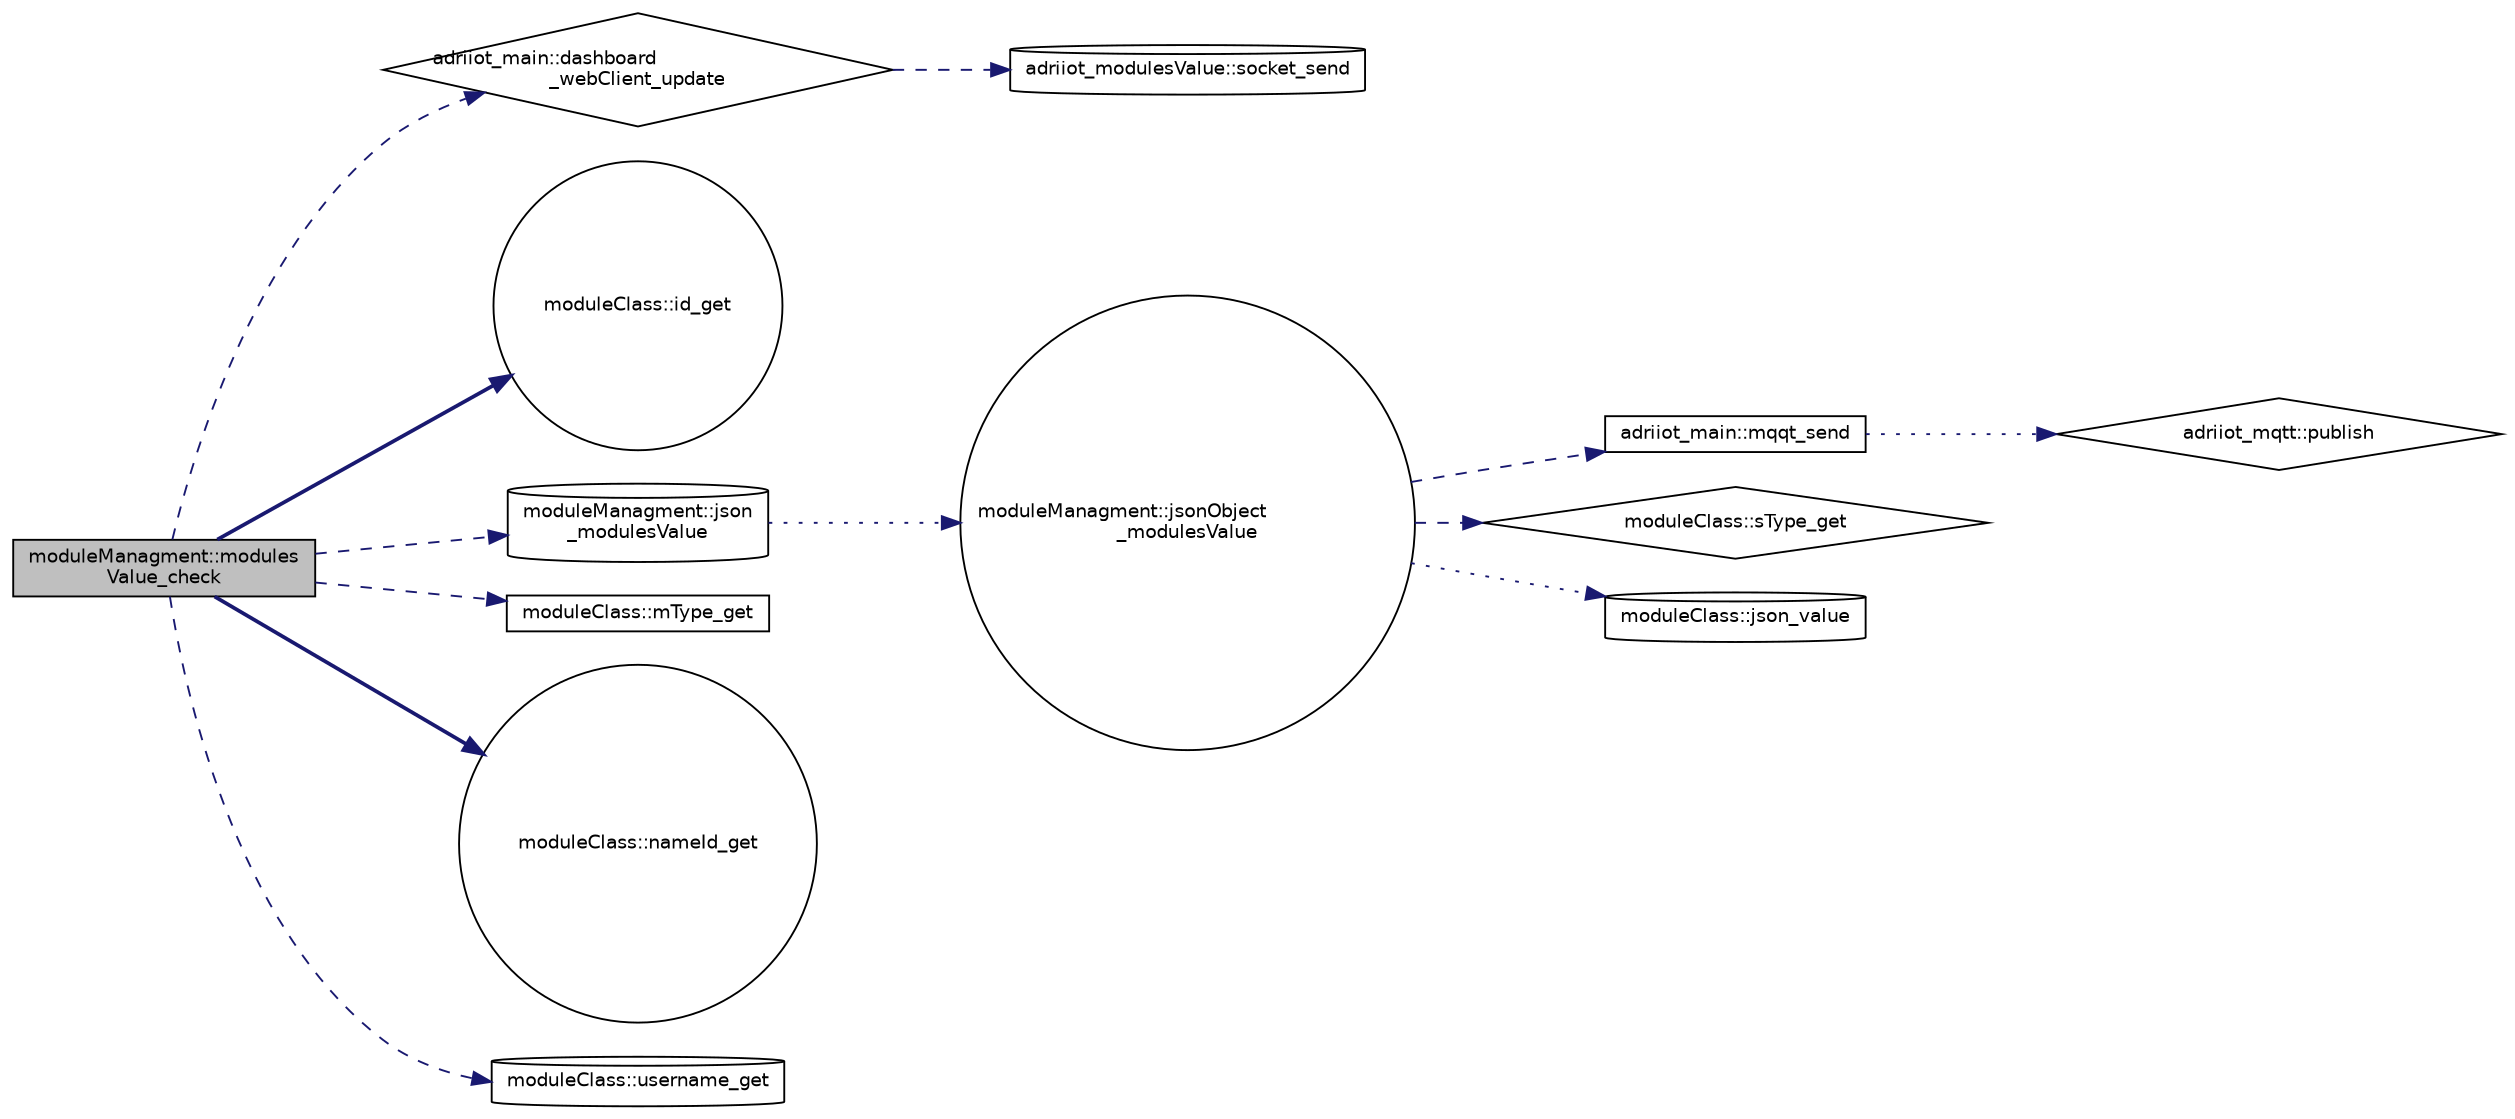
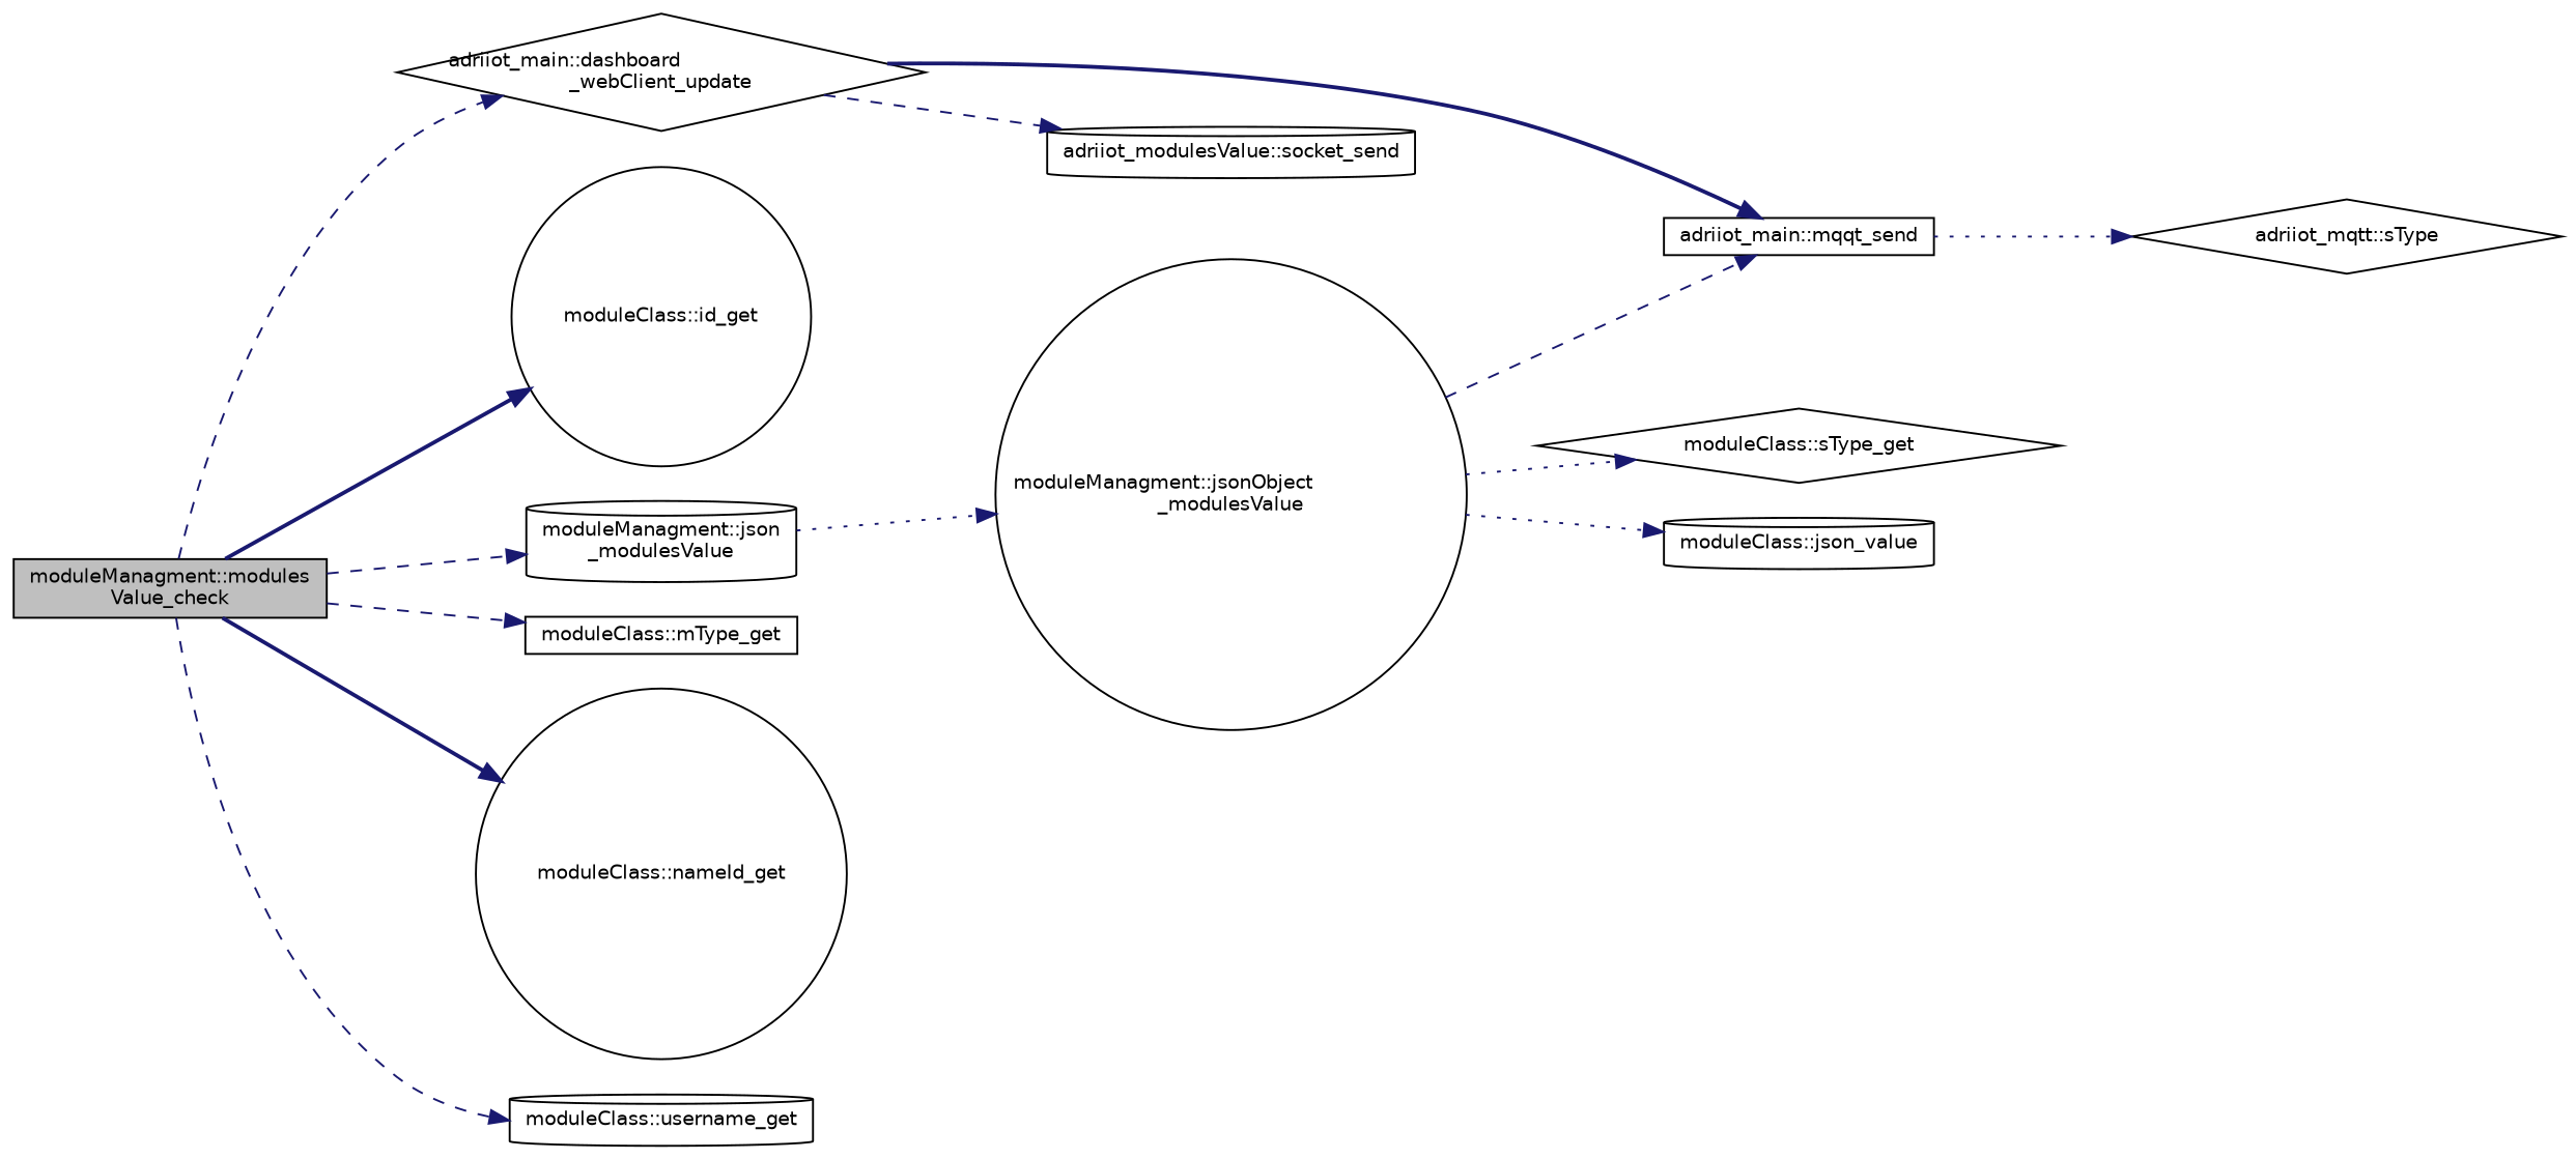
  digraph {
    rankdir=LR
    node [color=black fillcolor=white fontname=Helvetica fontsize=10 shape=cylinder style=filled]
    edge [color=midnightblue fontname=Helvetica fontsize=10 labelfontname=Helvetica labelfontsize=10 style=dashed]
    n1 [fillcolor=grey75 fontcolor=black height=0.2 label="moduleManagment::modules\lValue_check" shape=box width=0.4]
    n2 [height=0.2 label="adriiot_main::dashboard\l_webClient_update" shape=diamond width=0.4]
    n3 [height=0.2 label="moduleClass::id_get" shape=circle width=0.4]
    n4 [height=0.2 label="moduleManagment::json\l_modulesValue" width=0.4]
    n5 [height=0.2 label="moduleClass::mType_get" shape=box width=0.4]
    n6 [height=0.2 label="moduleClass::nameId_get" shape=circle width=0.4]
    n7 [height=0.2 label="moduleClass::username_get" width=0.4]
    n8 [height=0.2 label="adriiot_main::mqqt_send" shape=box width=0.4]
    n9 [height=0.2 label="adriiot_modulesValue::socket_send" width=0.4]
    n10 [height=0.2 label="moduleManagment::jsonObject\l_modulesValue" shape=circle width=0.4]
    n11 [height=0.2 label="moduleClass::sType_get" shape=diamond width=0.4]
-   n12 [height=0.2 label="adriiot_mqtt::publish" shape=diamond width=0.4]
+   n12 [height=0.2 label="adriiot_mqtt::sType" shape=diamond width=0.4]
    n13 [height=0.2 label="moduleClass::json_value" width=0.4]
    n1 -> n2
    n1 -> n3 [style=bold]
    n1 -> n4
    n1 -> n5
    n1 -> n6 [style=bold]
    n1 -> n7
+   n2 -> n8 [style=bold]
    n2 -> n9
    n4 -> n10 [style=dotted]
    n8 -> n12 [style=dotted]
    n10 -> n8
-   n10 -> n11
+   n10 -> n11 [style=dotted]
    n10 -> n13 [style=dotted]
  }
